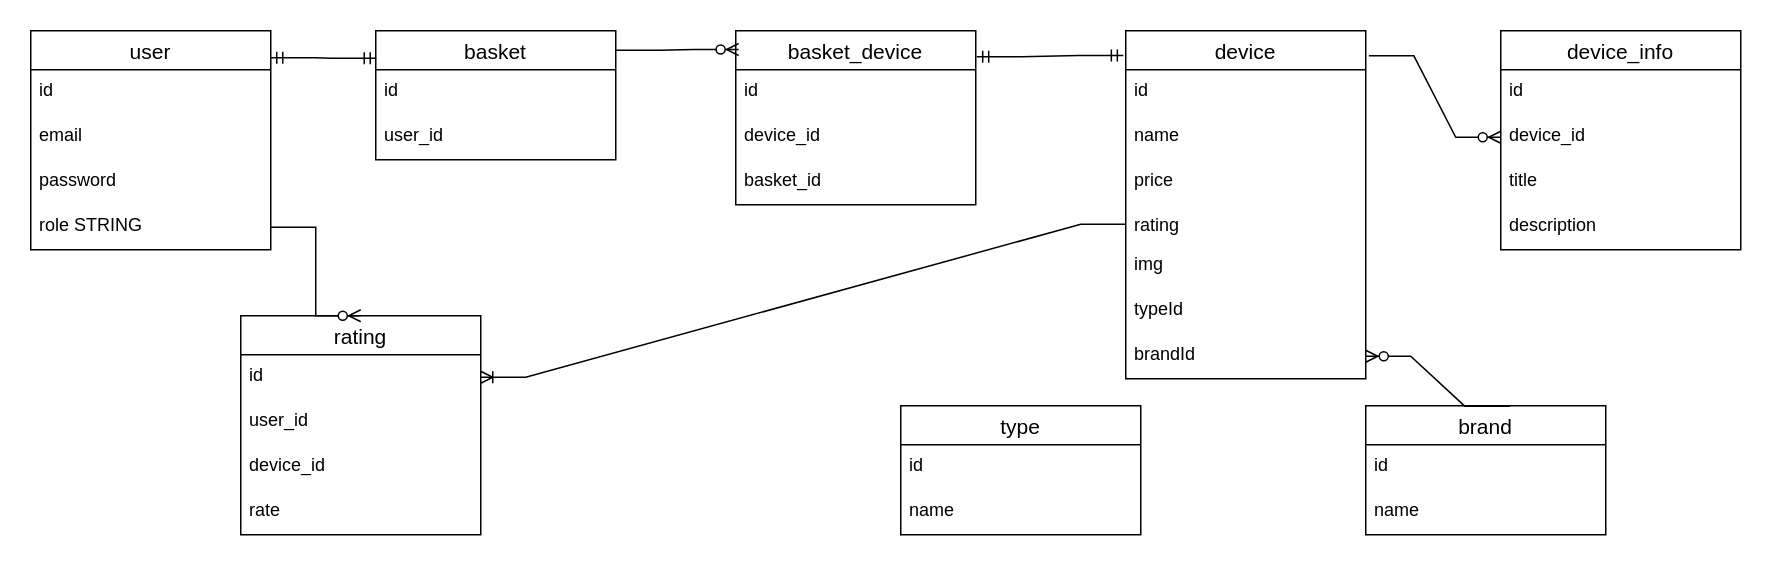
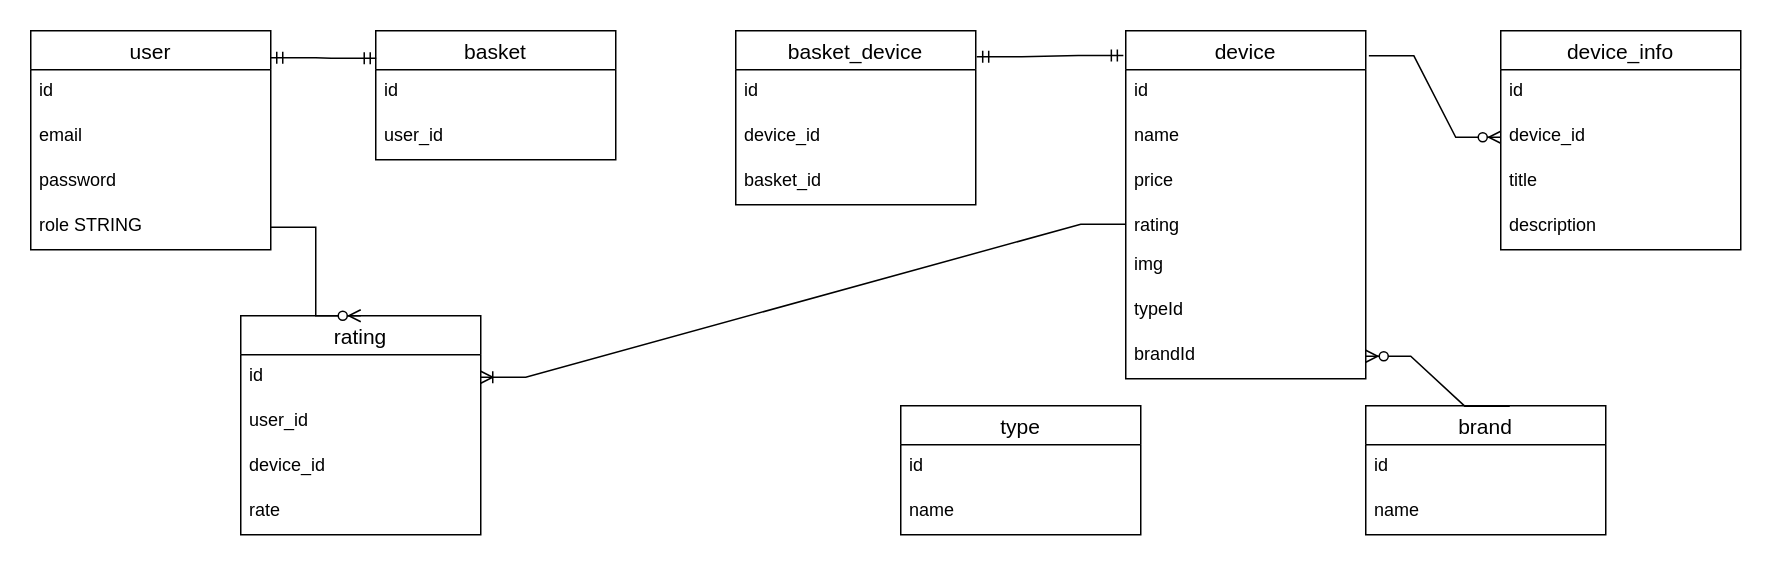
  <mxCell id="0" />
  <mxCell id="1" parent="0" />
  <mxCell id="2" value="user" style="swimlane;fontStyle=0;childLayout=stackLayout;horizontal=1;startSize=26;horizontalStack=0;resizeParent=1;resizeParentMax=0;resizeLast=0;collapsible=1;marginBottom=0;align=center;fontSize=14;" vertex="1" parent="1"><mxGeometry x="20" y="20" width="160" height="146" as="geometry" /></mxCell>
  <mxCell id="3" value="id" style="text;strokeColor=none;fillColor=none;spacingLeft=4;spacingRight=4;overflow=hidden;rotatable=0;points=[[0,0.5],[1,0.5]];portConstraint=eastwest;fontSize=12;" vertex="1" parent="2"><mxGeometry y="26" width="160" height="30" as="geometry" /></mxCell>
  <mxCell id="4" value="email" style="text;strokeColor=none;fillColor=none;spacingLeft=4;spacingRight=4;overflow=hidden;rotatable=0;points=[[0,0.5],[1,0.5]];portConstraint=eastwest;fontSize=12;" vertex="1" parent="2"><mxGeometry y="56" width="160" height="30" as="geometry" /></mxCell>
  <mxCell id="5" value="password" style="text;strokeColor=none;fillColor=none;spacingLeft=4;spacingRight=4;overflow=hidden;rotatable=0;points=[[0,0.5],[1,0.5]];portConstraint=eastwest;fontSize=12;" vertex="1" parent="2"><mxGeometry y="86" width="160" height="30" as="geometry" /></mxCell>
  <mxCell id="6" value="role STRING" style="text;strokeColor=none;fillColor=none;spacingLeft=4;spacingRight=4;overflow=hidden;rotatable=0;points=[[0,0.5],[1,0.5]];portConstraint=eastwest;fontSize=12;" vertex="1" parent="2"><mxGeometry y="116" width="160" height="30" as="geometry" /></mxCell>
  <mxCell id="7" value="basket" style="swimlane;fontStyle=0;childLayout=stackLayout;horizontal=1;startSize=26;horizontalStack=0;resizeParent=1;resizeParentMax=0;resizeLast=0;collapsible=1;marginBottom=0;align=center;fontSize=14;" vertex="1" parent="1"><mxGeometry x="250" y="20" width="160" height="86" as="geometry" /></mxCell>
  <mxCell id="8" value="id" style="text;strokeColor=none;fillColor=none;spacingLeft=4;spacingRight=4;overflow=hidden;rotatable=0;points=[[0,0.5],[1,0.5]];portConstraint=eastwest;fontSize=12;" vertex="1" parent="7"><mxGeometry y="26" width="160" height="30" as="geometry" /></mxCell>
  <mxCell id="9" value="user_id" style="text;strokeColor=none;fillColor=none;spacingLeft=4;spacingRight=4;overflow=hidden;rotatable=0;points=[[0,0.5],[1,0.5]];portConstraint=eastwest;fontSize=12;" vertex="1" parent="7"><mxGeometry y="56" width="160" height="30" as="geometry" /></mxCell>
  <mxCell id="10" value="" style="edgeStyle=entityRelationEdgeStyle;fontSize=12;html=1;endArrow=ERmandOne;startArrow=ERmandOne;rounded=0;exitX=1;exitY=0.123;exitDx=0;exitDy=0;exitPerimeter=0;entryX=0.002;entryY=0.213;entryDx=0;entryDy=0;entryPerimeter=0;" edge="1" parent="1" source="2" target="7"><mxGeometry width="100" height="100" relative="1" as="geometry"><mxPoint x="470" y="163" as="sourcePoint" /><mxPoint x="260" y="40" as="targetPoint" /></mxGeometry></mxCell>
  <mxCell id="11" value="device" style="swimlane;fontStyle=0;childLayout=stackLayout;horizontal=1;startSize=26;horizontalStack=0;resizeParent=1;resizeParentMax=0;resizeLast=0;collapsible=1;marginBottom=0;align=center;fontSize=14;" vertex="1" parent="1"><mxGeometry x="750" y="20" width="160" height="232" as="geometry" /></mxCell>
  <mxCell id="12" value="id" style="text;strokeColor=none;fillColor=none;spacingLeft=4;spacingRight=4;overflow=hidden;rotatable=0;points=[[0,0.5],[1,0.5]];portConstraint=eastwest;fontSize=12;" vertex="1" parent="11"><mxGeometry y="26" width="160" height="30" as="geometry" /></mxCell>
  <mxCell id="13" value="name" style="text;strokeColor=none;fillColor=none;spacingLeft=4;spacingRight=4;overflow=hidden;rotatable=0;points=[[0,0.5],[1,0.5]];portConstraint=eastwest;fontSize=12;" vertex="1" parent="11"><mxGeometry y="56" width="160" height="30" as="geometry" /></mxCell>
  <mxCell id="14" value="price" style="text;strokeColor=none;fillColor=none;spacingLeft=4;spacingRight=4;overflow=hidden;rotatable=0;points=[[0,0.5],[1,0.5]];portConstraint=eastwest;fontSize=12;" vertex="1" parent="11"><mxGeometry y="86" width="160" height="30" as="geometry" /></mxCell>
  <mxCell id="15" value="rating" style="text;strokeColor=none;fillColor=none;spacingLeft=4;spacingRight=4;overflow=hidden;rotatable=0;points=[[0,0.5],[1,0.5]];portConstraint=eastwest;fontSize=12;" vertex="1" parent="11"><mxGeometry y="116" width="160" height="26" as="geometry" /></mxCell>
  <mxCell id="16" value="img" style="text;strokeColor=none;fillColor=none;spacingLeft=4;spacingRight=4;overflow=hidden;rotatable=0;points=[[0,0.5],[1,0.5]];portConstraint=eastwest;fontSize=12;" vertex="1" parent="11"><mxGeometry y="142" width="160" height="30" as="geometry" /></mxCell>
  <mxCell id="17" value="typeId" style="text;strokeColor=none;fillColor=none;spacingLeft=4;spacingRight=4;overflow=hidden;rotatable=0;points=[[0,0.5],[1,0.5]];portConstraint=eastwest;fontSize=12;" vertex="1" parent="11"><mxGeometry y="172" width="160" height="30" as="geometry" /></mxCell>
  <mxCell id="18" value="brandId" style="text;strokeColor=none;fillColor=none;spacingLeft=4;spacingRight=4;overflow=hidden;rotatable=0;points=[[0,0.5],[1,0.5]];portConstraint=eastwest;fontSize=12;" vertex="1" parent="11"><mxGeometry y="202" width="160" height="30" as="geometry" /></mxCell>
  <mxCell id="19" value="type" style="swimlane;fontStyle=0;childLayout=stackLayout;horizontal=1;startSize=26;horizontalStack=0;resizeParent=1;resizeParentMax=0;resizeLast=0;collapsible=1;marginBottom=0;align=center;fontSize=14;" vertex="1" parent="1"><mxGeometry x="600" y="270" width="160" height="86" as="geometry" /></mxCell>
  <mxCell id="20" value="id" style="text;strokeColor=none;fillColor=none;spacingLeft=4;spacingRight=4;overflow=hidden;rotatable=0;points=[[0,0.5],[1,0.5]];portConstraint=eastwest;fontSize=12;" vertex="1" parent="19"><mxGeometry y="26" width="160" height="30" as="geometry" /></mxCell>
  <mxCell id="21" value="name" style="text;strokeColor=none;fillColor=none;spacingLeft=4;spacingRight=4;overflow=hidden;rotatable=0;points=[[0,0.5],[1,0.5]];portConstraint=eastwest;fontSize=12;" vertex="1" parent="19"><mxGeometry y="56" width="160" height="30" as="geometry" /></mxCell>
  <mxCell id="22" value="brand" style="swimlane;fontStyle=0;childLayout=stackLayout;horizontal=1;startSize=26;horizontalStack=0;resizeParent=1;resizeParentMax=0;resizeLast=0;collapsible=1;marginBottom=0;align=center;fontSize=14;" vertex="1" parent="1"><mxGeometry x="910" y="270" width="160" height="86" as="geometry" /></mxCell>
  <mxCell id="23" value="id" style="text;strokeColor=none;fillColor=none;spacingLeft=4;spacingRight=4;overflow=hidden;rotatable=0;points=[[0,0.5],[1,0.5]];portConstraint=eastwest;fontSize=12;" vertex="1" parent="22"><mxGeometry y="26" width="160" height="30" as="geometry" /></mxCell>
  <mxCell id="24" value="name" style="text;strokeColor=none;fillColor=none;spacingLeft=4;spacingRight=4;overflow=hidden;rotatable=0;points=[[0,0.5],[1,0.5]];portConstraint=eastwest;fontSize=12;" vertex="1" parent="22"><mxGeometry y="56" width="160" height="30" as="geometry" /></mxCell>
  <mxCell id="25" value="" style="edgeStyle=entityRelationEdgeStyle;fontSize=12;html=1;endArrow=ERzeroToMany;endFill=1;rounded=0;entryX=1;entryY=0.5;entryDx=0;entryDy=0;exitX=0.6;exitY=0.003;exitDx=0;exitDy=0;exitPerimeter=0;" edge="1" parent="1" source="22" target="18"><mxGeometry width="100" height="100" relative="1" as="geometry"><mxPoint x="790" y="230" as="sourcePoint" /><mxPoint x="810" y="230" as="targetPoint" /></mxGeometry></mxCell>
  <mxCell id="26" value="device_info" style="swimlane;fontStyle=0;childLayout=stackLayout;horizontal=1;startSize=26;horizontalStack=0;resizeParent=1;resizeParentMax=0;resizeLast=0;collapsible=1;marginBottom=0;align=center;fontSize=14;" vertex="1" parent="1"><mxGeometry x="1000" y="20" width="160" height="146" as="geometry" /></mxCell>
  <mxCell id="27" value="id" style="text;strokeColor=none;fillColor=none;spacingLeft=4;spacingRight=4;overflow=hidden;rotatable=0;points=[[0,0.5],[1,0.5]];portConstraint=eastwest;fontSize=12;" vertex="1" parent="26"><mxGeometry y="26" width="160" height="30" as="geometry" /></mxCell>
  <mxCell id="28" value="device_id" style="text;strokeColor=none;fillColor=none;spacingLeft=4;spacingRight=4;overflow=hidden;rotatable=0;points=[[0,0.5],[1,0.5]];portConstraint=eastwest;fontSize=12;" vertex="1" parent="26"><mxGeometry y="56" width="160" height="30" as="geometry" /></mxCell>
  <mxCell id="29" value="title" style="text;strokeColor=none;fillColor=none;spacingLeft=4;spacingRight=4;overflow=hidden;rotatable=0;points=[[0,0.5],[1,0.5]];portConstraint=eastwest;fontSize=12;" vertex="1" parent="26"><mxGeometry y="86" width="160" height="30" as="geometry" /></mxCell>
  <mxCell id="30" value="description" style="text;strokeColor=none;fillColor=none;spacingLeft=4;spacingRight=4;overflow=hidden;rotatable=0;points=[[0,0.5],[1,0.5]];portConstraint=eastwest;fontSize=12;" vertex="1" parent="26"><mxGeometry y="116" width="160" height="30" as="geometry" /></mxCell>
  <mxCell id="31" value="" style="edgeStyle=entityRelationEdgeStyle;fontSize=12;html=1;endArrow=ERzeroToMany;endFill=1;rounded=0;exitX=1.013;exitY=0.072;exitDx=0;exitDy=0;exitPerimeter=0;entryX=0;entryY=0.5;entryDx=0;entryDy=0;" edge="1" parent="1" source="11" target="28"><mxGeometry width="100" height="100" relative="1" as="geometry"><mxPoint x="640" y="90" as="sourcePoint" /><mxPoint x="998" y="40" as="targetPoint" /></mxGeometry></mxCell>
  <mxCell id="32" value="basket_device" style="swimlane;fontStyle=0;childLayout=stackLayout;horizontal=1;startSize=26;horizontalStack=0;resizeParent=1;resizeParentMax=0;resizeLast=0;collapsible=1;marginBottom=0;align=center;fontSize=14;" vertex="1" parent="1"><mxGeometry x="490" y="20" width="160" height="116" as="geometry" /></mxCell>
  <mxCell id="33" value="id" style="text;strokeColor=none;fillColor=none;spacingLeft=4;spacingRight=4;overflow=hidden;rotatable=0;points=[[0,0.5],[1,0.5]];portConstraint=eastwest;fontSize=12;" vertex="1" parent="32"><mxGeometry y="26" width="160" height="30" as="geometry" /></mxCell>
  <mxCell id="34" value="device_id" style="text;strokeColor=none;fillColor=none;spacingLeft=4;spacingRight=4;overflow=hidden;rotatable=0;points=[[0,0.5],[1,0.5]];portConstraint=eastwest;fontSize=12;" vertex="1" parent="32"><mxGeometry y="56" width="160" height="30" as="geometry" /></mxCell>
  <mxCell id="35" value="basket_id" style="text;strokeColor=none;fillColor=none;spacingLeft=4;spacingRight=4;overflow=hidden;rotatable=0;points=[[0,0.5],[1,0.5]];portConstraint=eastwest;fontSize=12;" vertex="1" parent="32"><mxGeometry y="86" width="160" height="30" as="geometry" /></mxCell>
- <mxCell id="36" value="" style="edgeStyle=entityRelationEdgeStyle;fontSize=12;html=1;endArrow=ERzeroToMany;endFill=1;rounded=0;exitX=0.999;exitY=0.151;exitDx=0;exitDy=0;exitPerimeter=0;entryX=0.012;entryY=0.108;entryDx=0;entryDy=0;entryPerimeter=0;" edge="1" parent="1" source="7" target="32"><mxGeometry width="100" height="100" relative="1" as="geometry"><mxPoint x="450" y="220" as="sourcePoint" /><mxPoint x="550" y="120" as="targetPoint" /></mxGeometry></mxCell>
  <mxCell id="37" value="" style="edgeStyle=entityRelationEdgeStyle;fontSize=12;html=1;endArrow=ERmandOne;startArrow=ERmandOne;rounded=0;exitX=1.004;exitY=0.149;exitDx=0;exitDy=0;exitPerimeter=0;entryX=-0.01;entryY=0.071;entryDx=0;entryDy=0;entryPerimeter=0;" edge="1" parent="1" source="32" target="11"><mxGeometry width="100" height="100" relative="1" as="geometry"><mxPoint x="670" y="40" as="sourcePoint" /><mxPoint x="740" y="40" as="targetPoint" /></mxGeometry></mxCell>
  <mxCell id="38" value="rating" style="swimlane;fontStyle=0;childLayout=stackLayout;horizontal=1;startSize=26;horizontalStack=0;resizeParent=1;resizeParentMax=0;resizeLast=0;collapsible=1;marginBottom=0;align=center;fontSize=14;" vertex="1" parent="1"><mxGeometry x="160" y="210" width="160" height="146" as="geometry" /></mxCell>
  <mxCell id="39" value="id" style="text;strokeColor=none;fillColor=none;spacingLeft=4;spacingRight=4;overflow=hidden;rotatable=0;points=[[0,0.5],[1,0.5]];portConstraint=eastwest;fontSize=12;" vertex="1" parent="38"><mxGeometry y="26" width="160" height="30" as="geometry" /></mxCell>
  <mxCell id="40" value="user_id" style="text;strokeColor=none;fillColor=none;spacingLeft=4;spacingRight=4;overflow=hidden;rotatable=0;points=[[0,0.5],[1,0.5]];portConstraint=eastwest;fontSize=12;" vertex="1" parent="38"><mxGeometry y="56" width="160" height="30" as="geometry" /></mxCell>
  <mxCell id="41" value="device_id" style="text;strokeColor=none;fillColor=none;spacingLeft=4;spacingRight=4;overflow=hidden;rotatable=0;points=[[0,0.5],[1,0.5]];portConstraint=eastwest;fontSize=12;" vertex="1" parent="38"><mxGeometry y="86" width="160" height="30" as="geometry" /></mxCell>
  <mxCell id="42" value="rate" style="text;strokeColor=none;fillColor=none;spacingLeft=4;spacingRight=4;overflow=hidden;rotatable=0;points=[[0,0.5],[1,0.5]];portConstraint=eastwest;fontSize=12;" vertex="1" parent="38"><mxGeometry y="116" width="160" height="30" as="geometry" /></mxCell>
  <mxCell id="43" value="" style="edgeStyle=entityRelationEdgeStyle;fontSize=12;html=1;endArrow=ERzeroToMany;endFill=1;rounded=0;entryX=0.5;entryY=0;entryDx=0;entryDy=0;" edge="1" parent="1" source="6" target="38"><mxGeometry width="100" height="100" relative="1" as="geometry"><mxPoint x="190" y="310" as="sourcePoint" /><mxPoint x="280" y="150" as="targetPoint" /></mxGeometry></mxCell>
  <mxCell id="44" value="" style="edgeStyle=entityRelationEdgeStyle;fontSize=12;html=1;endArrow=ERoneToMany;rounded=0;entryX=1;entryY=0.5;entryDx=0;entryDy=0;exitX=0;exitY=0.5;exitDx=0;exitDy=0;" edge="1" parent="1" source="15" target="39"><mxGeometry width="100" height="100" relative="1" as="geometry"><mxPoint x="480" y="290" as="sourcePoint" /><mxPoint x="580" y="190" as="targetPoint" /></mxGeometry></mxCell>
